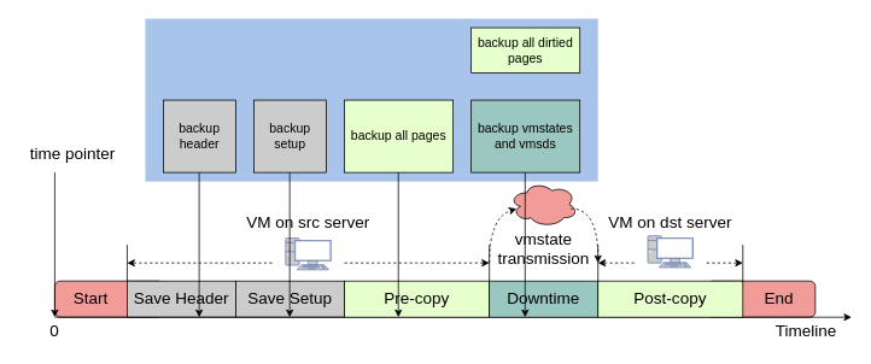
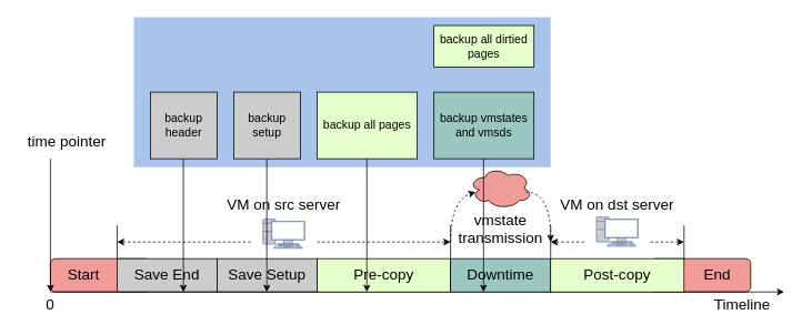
  <mxCell id="0" />
  <mxCell id="1" parent="0" />
  <mxCell id="2" value="" style="rounded=0;whiteSpace=wrap;html=1;fontSize=18;fillColor=#A9C4EB;dashed=1;strokeColor=none;" parent="1" vertex="1"><mxGeometry x="160" y="20" width="500" height="180" as="geometry" /></mxCell>
  <mxCell id="3" value="" style="rounded=1;whiteSpace=wrap;html=1;fontSize=18;fillColor=#F19C99;" parent="1" vertex="1"><mxGeometry x="780" y="310" width="120" height="40" as="geometry" /></mxCell>
  <mxCell id="4" value="" style="rounded=1;whiteSpace=wrap;html=1;fillColor=#F19C99;" parent="1" vertex="1"><mxGeometry x="60" y="310" width="120" height="40" as="geometry" /></mxCell>
  <mxCell id="5" value="&lt;font style=&quot;font-size: 18px;&quot;&gt;Start&lt;/font&gt;" style="text;html=1;strokeColor=none;fillColor=none;align=center;verticalAlign=middle;whiteSpace=wrap;rounded=0;" parent="1" vertex="1"><mxGeometry x="70" y="315" width="60" height="30" as="geometry" /></mxCell>
- <mxCell id="6" value="Save Header" style="rounded=0;whiteSpace=wrap;html=1;fontSize=18;fillColor=#CCCCCC;" parent="1" vertex="1"><mxGeometry x="140" y="310" width="120" height="40" as="geometry" /></mxCell>
+ <mxCell id="6" value="Save End" style="rounded=0;whiteSpace=wrap;html=1;fontSize=18;fillColor=#CCCCCC;" parent="1" vertex="1"><mxGeometry x="140" y="310" width="120" height="40" as="geometry" /></mxCell>
  <mxCell id="7" value="Save Setup" style="rounded=0;whiteSpace=wrap;html=1;fontSize=18;fillColor=#CCCCCC;" parent="1" vertex="1"><mxGeometry x="260" y="310" width="120" height="40" as="geometry" /></mxCell>
  <mxCell id="8" value="" style="endArrow=classic;html=1;rounded=0;fontSize=18;" parent="1" edge="1"><mxGeometry width="50" height="50" relative="1" as="geometry"><mxPoint x="60" y="350" as="sourcePoint" /><mxPoint x="940" y="350" as="targetPoint" /></mxGeometry></mxCell>
  <mxCell id="9" value="Pre-copy" style="rounded=0;whiteSpace=wrap;html=1;fontSize=18;fillColor=#E6FFCC;" parent="1" vertex="1"><mxGeometry x="380" y="310" width="160" height="40" as="geometry" /></mxCell>
  <mxCell id="10" value="Downtime" style="rounded=0;whiteSpace=wrap;html=1;fontSize=18;fillColor=#9AC7BF;" parent="1" vertex="1"><mxGeometry x="540" y="310" width="120" height="40" as="geometry" /></mxCell>
  <mxCell id="11" value="Post-copy" style="rounded=0;whiteSpace=wrap;html=1;fontSize=18;fillColor=#E6FFCC;" parent="1" vertex="1"><mxGeometry x="660" y="310" width="160" height="40" as="geometry" /></mxCell>
  <mxCell id="12" value="&lt;font style=&quot;font-size: 18px;&quot;&gt;End&lt;/font&gt;" style="text;html=1;strokeColor=none;fillColor=none;align=center;verticalAlign=middle;whiteSpace=wrap;rounded=0;" parent="1" vertex="1"><mxGeometry x="830" y="315" width="60" height="30" as="geometry" /></mxCell>
  <mxCell id="13" value="Timeline" style="text;html=1;strokeColor=none;fillColor=none;align=center;verticalAlign=middle;whiteSpace=wrap;rounded=0;fontSize=18;" parent="1" vertex="1"><mxGeometry x="840" y="350" width="100" height="30" as="geometry" /></mxCell>
  <mxCell id="14" value="" style="fontColor=#0066CC;verticalAlign=top;verticalLabelPosition=bottom;labelPosition=center;align=center;html=1;outlineConnect=0;fillColor=#CCCCCC;strokeColor=#6881B3;gradientColor=none;gradientDirection=north;strokeWidth=2;shape=mxgraph.networks.pc;fontSize=18;" parent="1" vertex="1"><mxGeometry x="315" y="262.5" width="50" height="35" as="geometry" /></mxCell>
  <mxCell id="15" value="" style="endArrow=none;html=1;rounded=0;fontSize=18;" parent="1" edge="1"><mxGeometry width="50" height="50" relative="1" as="geometry"><mxPoint x="140" y="310" as="sourcePoint" /><mxPoint x="140" y="270" as="targetPoint" /></mxGeometry></mxCell>
  <mxCell id="16" value="" style="endArrow=none;html=1;rounded=0;fontSize=18;" parent="1" edge="1"><mxGeometry width="50" height="50" relative="1" as="geometry"><mxPoint x="540" y="310" as="sourcePoint" /><mxPoint x="540" y="270" as="targetPoint" /></mxGeometry></mxCell>
  <mxCell id="17" value="VM on src server" style="text;html=1;strokeColor=none;fillColor=none;align=center;verticalAlign=middle;whiteSpace=wrap;rounded=0;fontSize=18;" parent="1" vertex="1"><mxGeometry x="260" y="230" width="160" height="30" as="geometry" /></mxCell>
  <mxCell id="18" value="" style="endArrow=classic;html=1;rounded=0;fontSize=18;dashed=1;" parent="1" edge="1"><mxGeometry width="50" height="50" relative="1" as="geometry"><mxPoint x="300" y="290" as="sourcePoint" /><mxPoint x="140" y="290" as="targetPoint" /></mxGeometry></mxCell>
  <mxCell id="19" value="" style="endArrow=classic;html=1;rounded=0;fontSize=18;dashed=1;" parent="1" edge="1"><mxGeometry width="50" height="50" relative="1" as="geometry"><mxPoint x="380" y="290" as="sourcePoint" /><mxPoint x="540" y="290" as="targetPoint" /></mxGeometry></mxCell>
  <mxCell id="20" value="" style="endArrow=none;html=1;rounded=0;fontSize=18;" parent="1" edge="1"><mxGeometry width="50" height="50" relative="1" as="geometry"><mxPoint x="660" y="310" as="sourcePoint" /><mxPoint x="660" y="270" as="targetPoint" /></mxGeometry></mxCell>
  <mxCell id="21" value="" style="endArrow=none;html=1;rounded=0;fontSize=18;" parent="1" edge="1"><mxGeometry width="50" height="50" relative="1" as="geometry"><mxPoint x="820" y="310" as="sourcePoint" /><mxPoint x="820" y="270" as="targetPoint" /></mxGeometry></mxCell>
  <mxCell id="22" value="" style="fontColor=#0066CC;verticalAlign=top;verticalLabelPosition=bottom;labelPosition=center;align=center;html=1;outlineConnect=0;fillColor=#CCCCCC;strokeColor=#6881B3;gradientColor=none;gradientDirection=north;strokeWidth=2;shape=mxgraph.networks.pc;fontSize=18;" parent="1" vertex="1"><mxGeometry x="715" y="260" width="50" height="35" as="geometry" /></mxCell>
  <mxCell id="23" value="" style="endArrow=classic;html=1;rounded=0;fontSize=18;dashed=1;" parent="1" edge="1"><mxGeometry width="50" height="50" relative="1" as="geometry"><mxPoint x="700" y="290" as="sourcePoint" /><mxPoint x="660" y="290" as="targetPoint" /></mxGeometry></mxCell>
  <mxCell id="24" value="" style="endArrow=classic;html=1;rounded=0;fontSize=18;dashed=1;" parent="1" edge="1"><mxGeometry width="50" height="50" relative="1" as="geometry"><mxPoint x="780" y="290" as="sourcePoint" /><mxPoint x="820" y="290" as="targetPoint" /></mxGeometry></mxCell>
  <mxCell id="25" value="VM on dst server" style="text;html=1;strokeColor=none;fillColor=none;align=center;verticalAlign=middle;whiteSpace=wrap;rounded=0;fontSize=18;" parent="1" vertex="1"><mxGeometry x="660" y="230" width="160" height="30" as="geometry" /></mxCell>
  <mxCell id="26" value="" style="ellipse;shape=cloud;whiteSpace=wrap;html=1;fontSize=18;fillColor=#F19C99;" parent="1" vertex="1"><mxGeometry x="562.5" y="200" width="75" height="50" as="geometry" /></mxCell>
  <mxCell id="27" value="" style="curved=1;endArrow=classic;html=1;rounded=0;fontSize=18;dashed=1;" parent="1" edge="1"><mxGeometry width="50" height="50" relative="1" as="geometry"><mxPoint x="540" y="290" as="sourcePoint" /><mxPoint x="570" y="230" as="targetPoint" /><Array as="points"><mxPoint x="540" y="240" /></Array></mxGeometry></mxCell>
  <mxCell id="28" value="" style="curved=1;endArrow=classic;html=1;rounded=0;dashed=1;fontSize=18;" parent="1" edge="1"><mxGeometry width="50" height="50" relative="1" as="geometry"><mxPoint x="630" y="230" as="sourcePoint" /><mxPoint x="660" y="290" as="targetPoint" /><Array as="points"><mxPoint x="660" y="230" /></Array></mxGeometry></mxCell>
  <mxCell id="29" value="vmstate transmission" style="text;html=1;strokeColor=none;fillColor=none;align=center;verticalAlign=middle;whiteSpace=wrap;rounded=0;fontSize=18;" parent="1" vertex="1"><mxGeometry x="570" y="260" width="60" height="30" as="geometry" /></mxCell>
  <mxCell id="30" value="&lt;font style=&quot;font-size: 18px;&quot;&gt;0&lt;/font&gt;" style="text;html=1;strokeColor=none;fillColor=none;align=center;verticalAlign=middle;whiteSpace=wrap;rounded=0;" parent="1" vertex="1"><mxGeometry x="30" y="350" width="60" height="30" as="geometry" /></mxCell>
  <mxCell id="31" value="time pointer" style="text;html=1;strokeColor=none;fillColor=none;align=center;verticalAlign=middle;whiteSpace=wrap;rounded=0;fontSize=18;" parent="1" vertex="1"><mxGeometry x="20" y="150" width="120" height="40" as="geometry" /></mxCell>
  <mxCell id="32" value="" style="endArrow=classic;html=1;rounded=0;fontSize=18;entryX=0;entryY=1;entryDx=0;entryDy=0;" parent="1" target="4" edge="1"><mxGeometry width="50" height="50" relative="1" as="geometry"><mxPoint x="60" y="190" as="sourcePoint" /><mxPoint x="110" y="180" as="targetPoint" /></mxGeometry></mxCell>
  <mxCell id="33" value="&lt;font style=&quot;font-size: 14px;&quot;&gt;backup &lt;br&gt;header&lt;/font&gt;" style="rounded=0;whiteSpace=wrap;html=1;fillColor=#CCCCCC;" parent="1" vertex="1"><mxGeometry x="180" y="110" width="80" height="80" as="geometry" /></mxCell>
  <mxCell id="34" value="&lt;font style=&quot;font-size: 14px;&quot;&gt;backup&lt;br&gt;setup&lt;/font&gt;" style="rounded=0;whiteSpace=wrap;html=1;fillColor=#CCCCCC;" parent="1" vertex="1"><mxGeometry x="280" y="110" width="80" height="80" as="geometry" /></mxCell>
  <mxCell id="35" value="backup all pages" style="rounded=0;whiteSpace=wrap;html=1;fontSize=14;fillColor=#E6FFCC;" parent="1" vertex="1"><mxGeometry x="380" y="110" width="120" height="80" as="geometry" /></mxCell>
  <mxCell id="36" value="backup all dirtied pages" style="rounded=0;whiteSpace=wrap;html=1;fontSize=14;fillColor=#E6FFCC;" parent="1" vertex="1"><mxGeometry x="520" y="30" width="120" height="50" as="geometry" /></mxCell>
  <mxCell id="37" value="backup vmstates and vmsds" style="rounded=0;whiteSpace=wrap;html=1;fontSize=14;fillColor=#9AC7BF;" parent="1" vertex="1"><mxGeometry x="520" y="110" width="120" height="80" as="geometry" /></mxCell>
  <mxCell id="38" value="" style="endArrow=classic;html=1;rounded=0;fontSize=18;entryX=0;entryY=1;entryDx=0;entryDy=0;" parent="1" edge="1"><mxGeometry width="50" height="50" relative="1" as="geometry"><mxPoint x="219.5" y="190" as="sourcePoint" /><mxPoint x="219.5" y="350" as="targetPoint" /></mxGeometry></mxCell>
  <mxCell id="39" value="" style="endArrow=classic;html=1;rounded=0;fontSize=18;entryX=0;entryY=1;entryDx=0;entryDy=0;" parent="1" edge="1"><mxGeometry width="50" height="50" relative="1" as="geometry"><mxPoint x="319.5" y="190" as="sourcePoint" /><mxPoint x="319.5" y="350" as="targetPoint" /></mxGeometry></mxCell>
  <mxCell id="40" value="" style="endArrow=classic;html=1;rounded=0;fontSize=18;entryX=0;entryY=1;entryDx=0;entryDy=0;" parent="1" edge="1"><mxGeometry width="50" height="50" relative="1" as="geometry"><mxPoint x="439.5" y="190" as="sourcePoint" /><mxPoint x="439.5" y="350" as="targetPoint" /></mxGeometry></mxCell>
  <mxCell id="41" value="" style="endArrow=classic;html=1;rounded=0;fontSize=18;entryX=0;entryY=1;entryDx=0;entryDy=0;" parent="1" edge="1"><mxGeometry width="50" height="50" relative="1" as="geometry"><mxPoint x="579.5" y="190" as="sourcePoint" /><mxPoint x="579.5" y="350" as="targetPoint" /></mxGeometry></mxCell>
